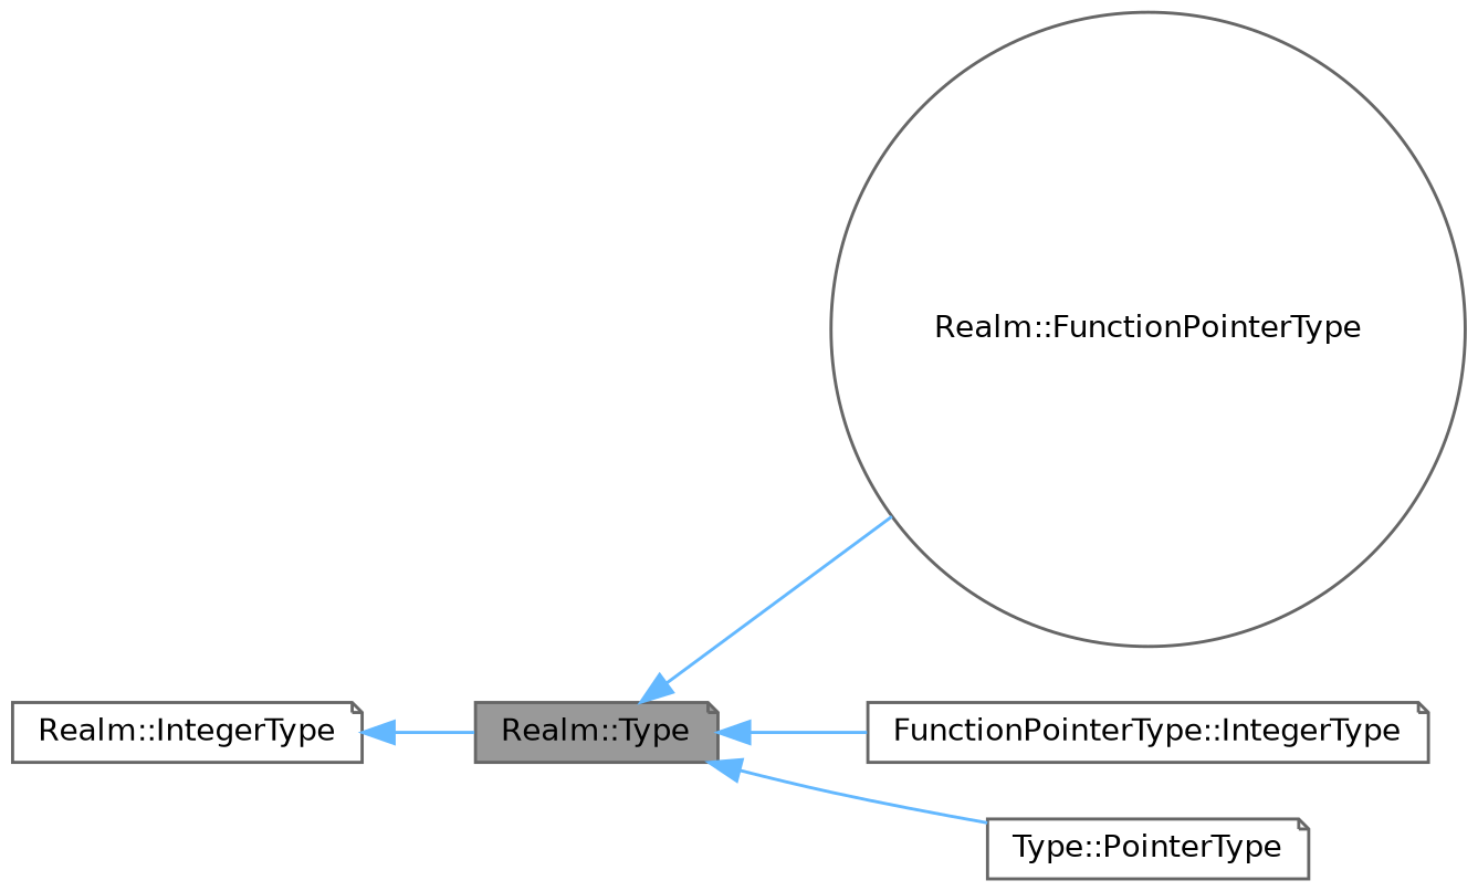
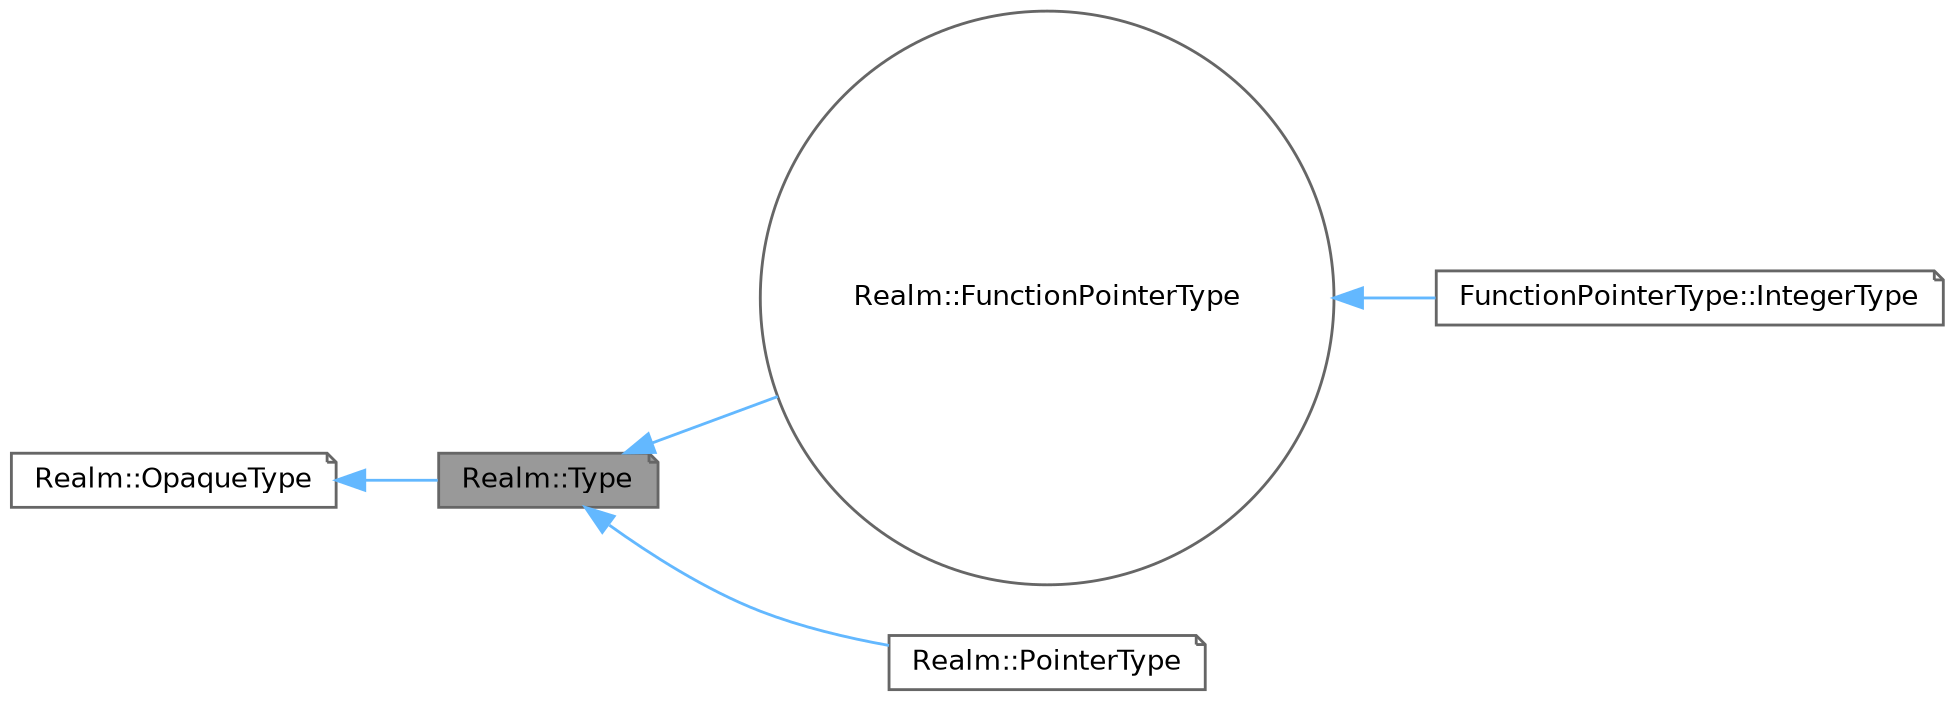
  digraph {
    rankdir=LR
    node [color=gray40 fillcolor=white fontname=Helvetica fontsize=10 shape=note style=filled]
    edge [color=steelblue1 dir=back fontname=Helvetica fontsize=10 labelfontname=Helvetica labelfontsize=10 style=solid]
    n1 [fillcolor=grey60 fontcolor=black height=0.2 label="Realm::Type" width=0.4]
    n2 [height=0.2 label="Realm::FunctionPointerType" shape=circle width=0.4]
    n3 [height=0.2 label="FunctionPointerType::IntegerType" width=0.4]
-   n4 [height=0.2 label="Type::PointerType" width=0.4]
-   n5 [height=0.2 label="Realm::IntegerType" width=0.4]
+   n4 [height=0.2 label="Realm::PointerType" width=0.4]
+   n5 [height=0.2 label="Realm::OpaqueType" width=0.4]
    n1 -> n2
-   n1 -> n3
+   n2 -> n3
    n1 -> n4
    n5 -> n1
  }
